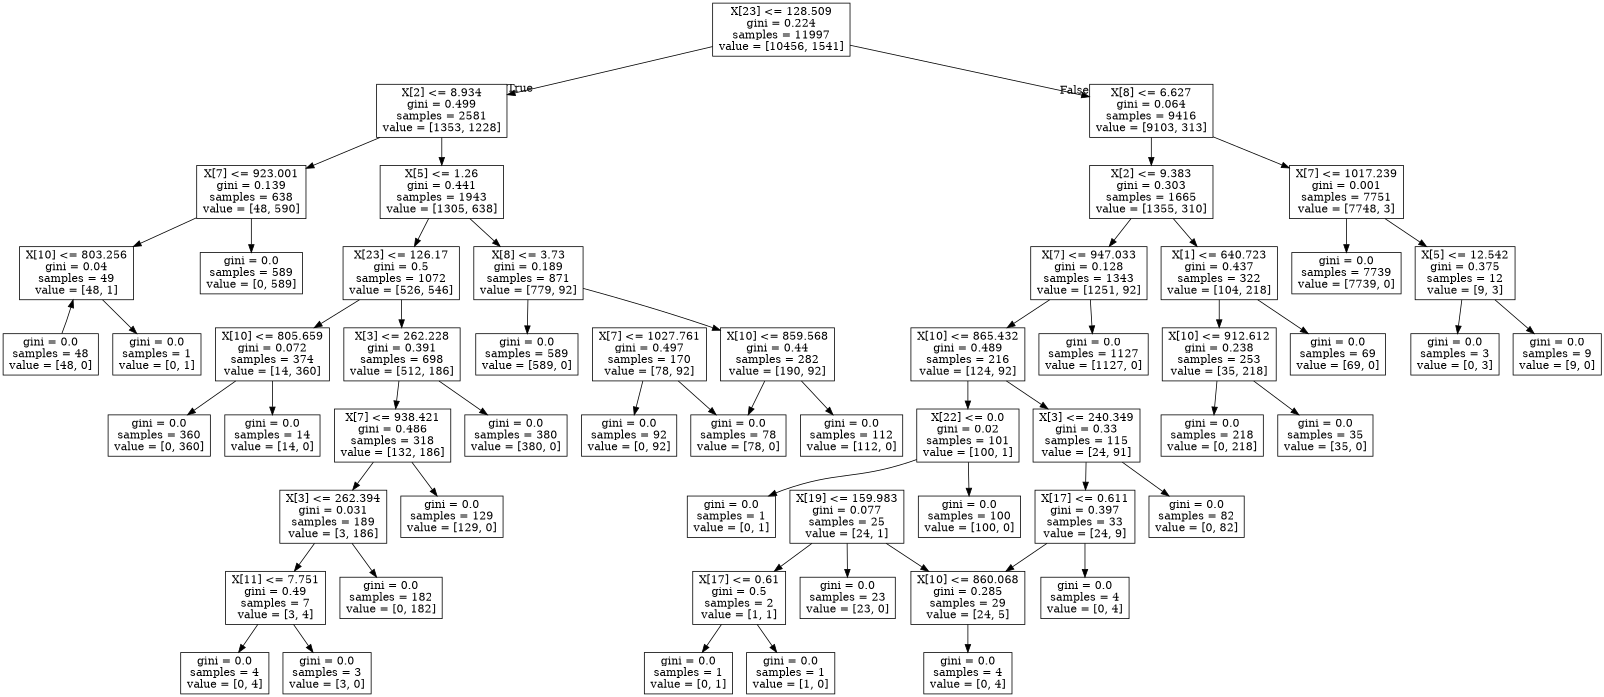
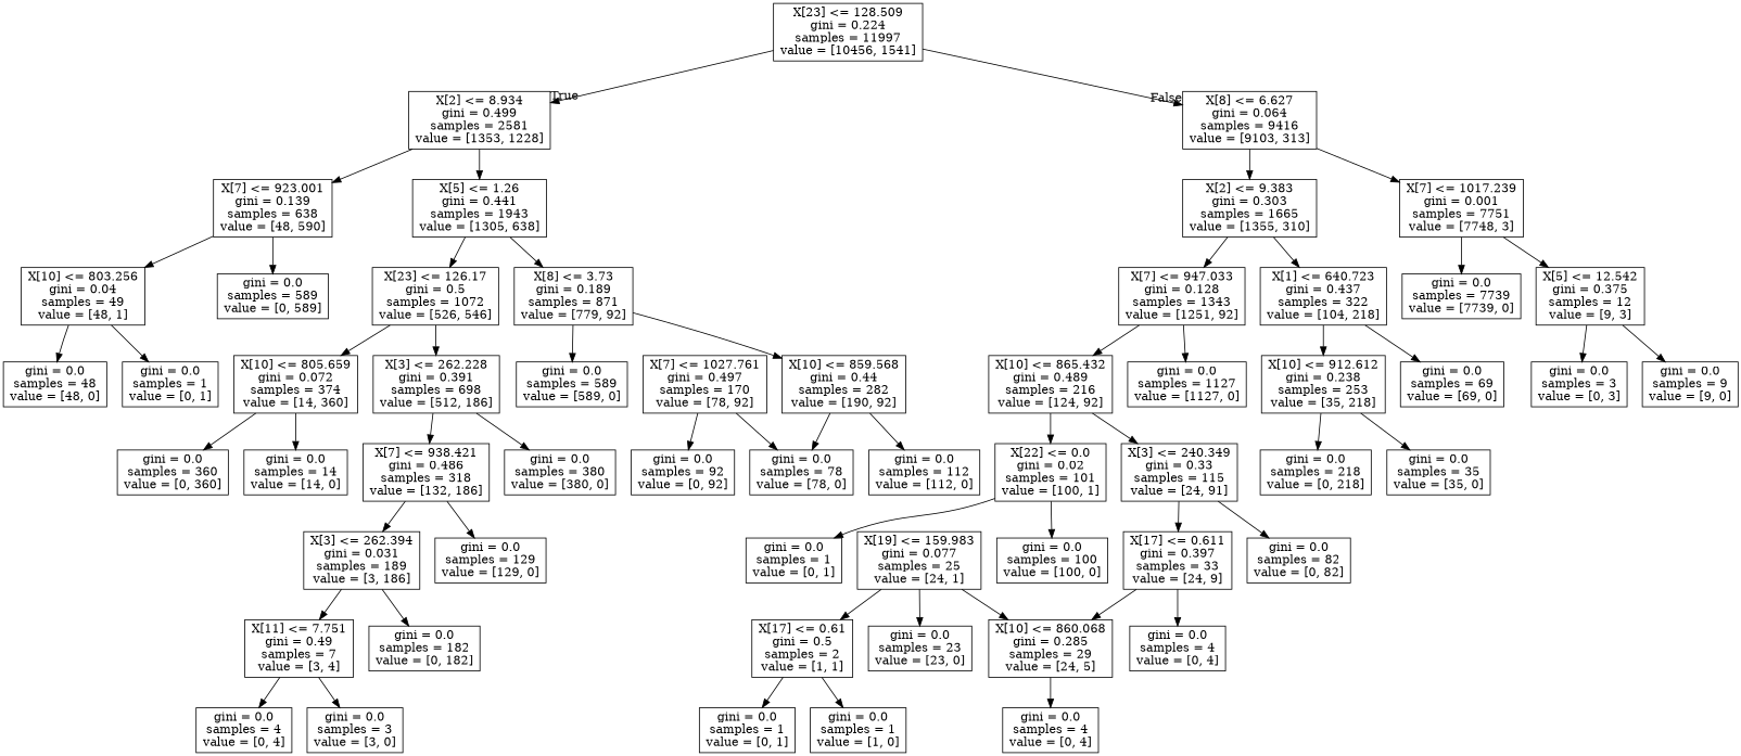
  digraph {
    node [shape=box]
    n1 [label="X[23] <= 128.509\ngini = 0.224\nsamples = 11997\nvalue = [10456, 1541]"]
    n2 [label="X[2] <= 8.934\ngini = 0.499\nsamples = 2581\nvalue = [1353, 1228]"]
    n3 [label="X[8] <= 6.627\ngini = 0.064\nsamples = 9416\nvalue = [9103, 313]"]
    n4 [label="X[7] <= 923.001\ngini = 0.139\nsamples = 638\nvalue = [48, 590]"]
    n5 [label="X[5] <= 1.26\ngini = 0.441\nsamples = 1943\nvalue = [1305, 638]"]
    n6 [label="X[2] <= 9.383\ngini = 0.303\nsamples = 1665\nvalue = [1355, 310]"]
    n7 [label="X[7] <= 1017.239\ngini = 0.001\nsamples = 7751\nvalue = [7748, 3]"]
    n8 [label="X[10] <= 803.256\ngini = 0.04\nsamples = 49\nvalue = [48, 1]"]
    n9 [label="gini = 0.0\nsamples = 589\nvalue = [0, 589]"]
    n10 [label="X[23] <= 126.17\ngini = 0.5\nsamples = 1072\nvalue = [526, 546]"]
    n11 [label="X[8] <= 3.73\ngini = 0.189\nsamples = 871\nvalue = [779, 92]"]
    n12 [label="gini = 0.0\nsamples = 1\nvalue = [0, 1]"]
    n13 [label="gini = 0.0\nsamples = 48\nvalue = [48, 0]"]
    n14 [label="X[3] <= 262.228\ngini = 0.391\nsamples = 698\nvalue = [512, 186]"]
    n15 [label="X[10] <= 805.659\ngini = 0.072\nsamples = 374\nvalue = [14, 360]"]
    n16 [label="X[10] <= 859.568\ngini = 0.44\nsamples = 282\nvalue = [190, 92]"]
    n17 [label="gini = 0.0\nsamples = 589\nvalue = [589, 0]"]
    n18 [label="gini = 0.0\nsamples = 380\nvalue = [380, 0]"]
    n19 [label="X[7] <= 938.421\ngini = 0.486\nsamples = 318\nvalue = [132, 186]"]
    n20 [label="gini = 0.0\nsamples = 14\nvalue = [14, 0]"]
    n21 [label="gini = 0.0\nsamples = 360\nvalue = [0, 360]"]
    n22 [label="gini = 0.0\nsamples = 129\nvalue = [129, 0]"]
    n23 [label="X[3] <= 262.394\ngini = 0.031\nsamples = 189\nvalue = [3, 186]"]
    n24 [label="X[11] <= 7.751\ngini = 0.49\nsamples = 7\nvalue = [3, 4]"]
    n25 [label="gini = 0.0\nsamples = 182\nvalue = [0, 182]"]
    n26 [label="gini = 0.0\nsamples = 3\nvalue = [3, 0]"]
    n27 [label="gini = 0.0\nsamples = 4\nvalue = [0, 4]"]
    n28 [label="gini = 0.0\nsamples = 112\nvalue = [112, 0]"]
    n29 [label="gini = 0.0\nsamples = 78\nvalue = [78, 0]"]
    n30 [label="X[7] <= 1027.761\ngini = 0.497\nsamples = 170\nvalue = [78, 92]"]
    n31 [label="gini = 0.0\nsamples = 92\nvalue = [0, 92]"]
    n32 [label="X[7] <= 947.033\ngini = 0.128\nsamples = 1343\nvalue = [1251, 92]"]
    n33 [label="X[1] <= 640.723\ngini = 0.437\nsamples = 322\nvalue = [104, 218]"]
    n34 [label="gini = 0.0\nsamples = 7739\nvalue = [7739, 0]"]
    n35 [label="X[5] <= 12.542\ngini = 0.375\nsamples = 12\nvalue = [9, 3]"]
    n36 [label="gini = 0.0\nsamples = 1127\nvalue = [1127, 0]"]
    n37 [label="X[10] <= 865.432\ngini = 0.489\nsamples = 216\nvalue = [124, 92]"]
    n38 [label="gini = 0.0\nsamples = 69\nvalue = [69, 0]"]
    n39 [label="X[10] <= 912.612\ngini = 0.238\nsamples = 253\nvalue = [35, 218]"]
    n40 [label="X[3] <= 240.349\ngini = 0.33\nsamples = 115\nvalue = [24, 91]"]
    n41 [label="X[22] <= 0.0\ngini = 0.02\nsamples = 101\nvalue = [100, 1]"]
    n42 [label="gini = 0.0\nsamples = 82\nvalue = [0, 82]"]
    n43 [label="X[17] <= 0.611\ngini = 0.397\nsamples = 33\nvalue = [24, 9]"]
    n44 [label="gini = 0.0\nsamples = 100\nvalue = [100, 0]"]
    n45 [label="gini = 0.0\nsamples = 1\nvalue = [0, 1]"]
    n46 [label="X[10] <= 860.068\ngini = 0.285\nsamples = 29\nvalue = [24, 5]"]
    n47 [label="gini = 0.0\nsamples = 4\nvalue = [0, 4]"]
    n48 [label="gini = 0.0\nsamples = 4\nvalue = [0, 4]"]
    n49 [label="X[19] <= 159.983\ngini = 0.077\nsamples = 25\nvalue = [24, 1]"]
    n50 [label="gini = 0.0\nsamples = 23\nvalue = [23, 0]"]
    n51 [label="X[17] <= 0.61\ngini = 0.5\nsamples = 2\nvalue = [1, 1]"]
    n52 [label="gini = 0.0\nsamples = 1\nvalue = [0, 1]"]
    n53 [label="gini = 0.0\nsamples = 1\nvalue = [1, 0]"]
    n54 [label="gini = 0.0\nsamples = 35\nvalue = [35, 0]"]
    n55 [label="gini = 0.0\nsamples = 218\nvalue = [0, 218]"]
    n56 [label="gini = 0.0\nsamples = 9\nvalue = [9, 0]"]
    n57 [label="gini = 0.0\nsamples = 3\nvalue = [0, 3]"]
    n1 -> n2 [headlabel=True labelangle=45 labeldistance=2.5]
    n1 -> n3 [headlabel=False labelangle=-45 labeldistance=2.5]
    n2 -> n4
    n2 -> n5
    n3 -> n6
    n3 -> n7
    n4 -> n8
    n4 -> n9
    n5 -> n10
    n5 -> n11
    n6 -> n32
    n6 -> n33
    n7 -> n34
    n7 -> n35
    n8 -> n12
-   n13 -> n8
+   n8 -> n13
    n10 -> n14
    n10 -> n15
    n11 -> n16
    n11 -> n17
    n14 -> n18
    n14 -> n19
    n15 -> n20
    n15 -> n21
    n16 -> n28
    n16 -> n29
    n19 -> n22
    n19 -> n23
    n23 -> n24
    n23 -> n25
    n24 -> n26
    n24 -> n27
    n30 -> n29
    n30 -> n31
    n32 -> n36
    n32 -> n37
    n33 -> n38
    n33 -> n39
    n35 -> n56
    n35 -> n57
    n37 -> n40
    n37 -> n41
    n39 -> n54
    n39 -> n55
    n40 -> n42
    n40 -> n43
    n41 -> n44
    n41 -> n45
    n43 -> n46
    n43 -> n47
    n46 -> n48
    n49 -> n46
    n49 -> n50
    n49 -> n51
    n51 -> n52
    n51 -> n53
  }
